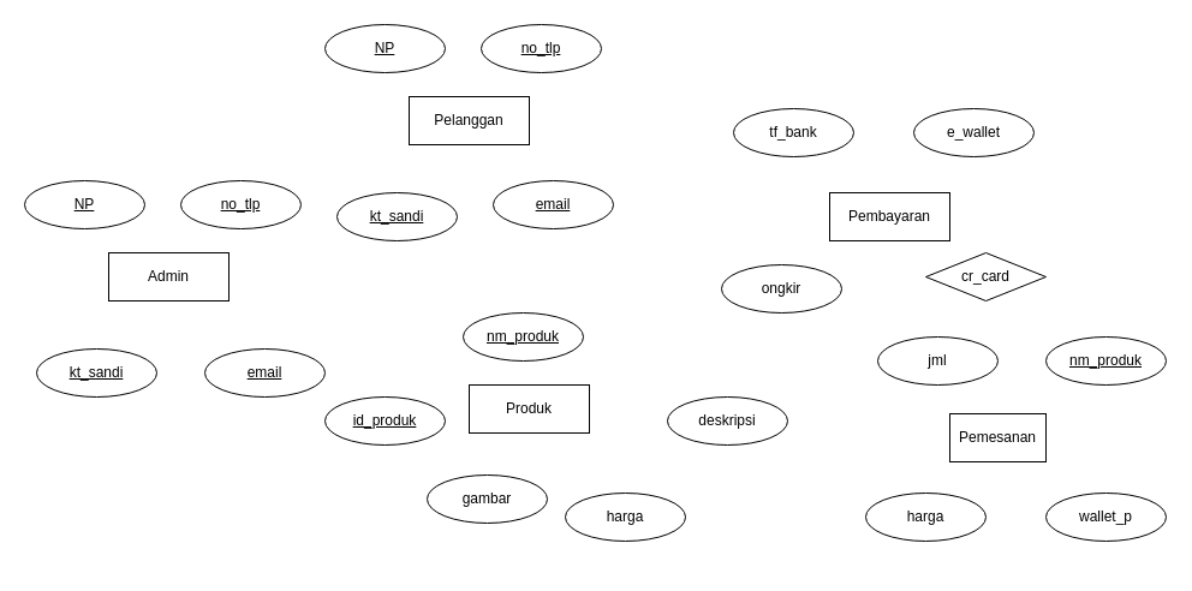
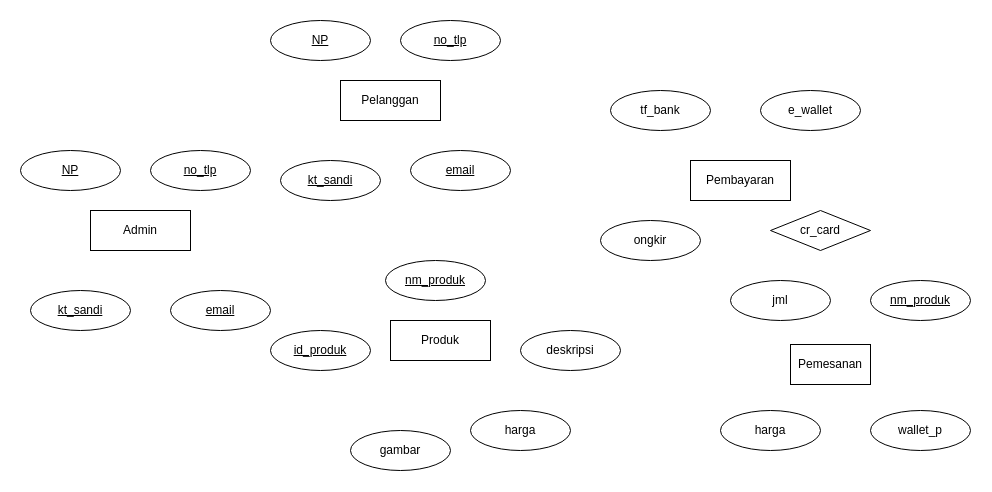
  <mxCell id="0" />
  <mxCell id="1" parent="0" />
  <mxCell id="2" value="Pembayaran" style="whiteSpace=wrap;html=1;align=center;" parent="1" vertex="1"><mxGeometry x="690" y="160" width="100" height="40" as="geometry" /></mxCell>
  <mxCell id="3" value="Admin" style="whiteSpace=wrap;html=1;align=center;" parent="1" vertex="1"><mxGeometry x="90" y="210" width="100" height="40" as="geometry" /></mxCell>
  <mxCell id="4" value="Produk" style="whiteSpace=wrap;html=1;align=center;" parent="1" vertex="1"><mxGeometry x="390" y="320" width="100" height="40" as="geometry" /></mxCell>
  <mxCell id="5" value="Pemesanan" style="whiteSpace=wrap;html=1;align=center;" parent="1" vertex="1"><mxGeometry x="790" y="344" width="80" height="40" as="geometry" /></mxCell>
  <mxCell id="6" value="email" style="ellipse;whiteSpace=wrap;html=1;align=center;fontStyle=4;" parent="1" vertex="1"><mxGeometry x="170" y="290" width="100" height="40" as="geometry" /></mxCell>
  <mxCell id="7" value="no_tlp" style="ellipse;whiteSpace=wrap;html=1;align=center;fontStyle=4;" parent="1" vertex="1"><mxGeometry x="150" y="150" width="100" height="40" as="geometry" /></mxCell>
  <mxCell id="8" value="kt_sandi" style="ellipse;whiteSpace=wrap;html=1;align=center;fontStyle=4;" parent="1" vertex="1"><mxGeometry x="30" y="290" width="100" height="40" as="geometry" /></mxCell>
  <mxCell id="9" value="NP" style="ellipse;whiteSpace=wrap;html=1;align=center;fontStyle=4;" parent="1" vertex="1"><mxGeometry x="20" y="150" width="100" height="40" as="geometry" /></mxCell>
  <mxCell id="10" value="Pelanggan" style="whiteSpace=wrap;html=1;align=center;" parent="1" vertex="1"><mxGeometry x="340" y="80" width="100" height="40" as="geometry" /></mxCell>
  <mxCell id="11" value="email" style="ellipse;whiteSpace=wrap;html=1;align=center;fontStyle=4;" parent="1" vertex="1"><mxGeometry x="410" y="150" width="100" height="40" as="geometry" /></mxCell>
  <mxCell id="12" value="no_tlp" style="ellipse;whiteSpace=wrap;html=1;align=center;fontStyle=4;" parent="1" vertex="1"><mxGeometry x="400" y="20" width="100" height="40" as="geometry" /></mxCell>
  <mxCell id="13" value="kt_sandi" style="ellipse;whiteSpace=wrap;html=1;align=center;fontStyle=4;" parent="1" vertex="1"><mxGeometry x="280" y="160" width="100" height="40" as="geometry" /></mxCell>
  <mxCell id="14" value="NP" style="ellipse;whiteSpace=wrap;html=1;align=center;fontStyle=4;" parent="1" vertex="1"><mxGeometry x="270" y="20" width="100" height="40" as="geometry" /></mxCell>
  <mxCell id="15" value="nm_produk" style="ellipse;whiteSpace=wrap;html=1;align=center;fontStyle=4;" parent="1" vertex="1"><mxGeometry x="385" y="260" width="100" height="40" as="geometry" /></mxCell>
  <mxCell id="16" value="id_produk" style="ellipse;whiteSpace=wrap;html=1;align=center;fontStyle=4;" parent="1" vertex="1"><mxGeometry x="270" y="330" width="100" height="40" as="geometry" /></mxCell>
- <mxCell id="17" value="gambar" style="ellipse;whiteSpace=wrap;html=1;align=center;" parent="1" vertex="1"><mxGeometry x="355" y="395" width="100" height="40" as="geometry" /></mxCell>
+ <mxCell id="17" value="gambar" style="ellipse;whiteSpace=wrap;html=1;align=center;" parent="1" vertex="1"><mxGeometry x="350" y="430" width="100" height="40" as="geometry" /></mxCell>
  <mxCell id="18" value="harga" style="ellipse;whiteSpace=wrap;html=1;align=center;" parent="1" vertex="1"><mxGeometry x="470" y="410" width="100" height="40" as="geometry" /></mxCell>
- <mxCell id="19" value="deskripsi" style="ellipse;whiteSpace=wrap;html=1;align=center;" parent="1" vertex="1"><mxGeometry x="555" y="330" width="100" height="40" as="geometry" /></mxCell>
+ <mxCell id="19" value="deskripsi" style="ellipse;whiteSpace=wrap;html=1;align=center;" parent="1" vertex="1"><mxGeometry x="520" y="330" width="100" height="40" as="geometry" /></mxCell>
  <mxCell id="20" value="ongkir" style="ellipse;whiteSpace=wrap;html=1;align=center;" parent="1" vertex="1"><mxGeometry x="600" y="220" width="100" height="40" as="geometry" /></mxCell>
  <mxCell id="21" value="cr_card" style="rhombus;whiteSpace=wrap;html=1;align=center;" parent="1" vertex="1"><mxGeometry x="770" y="210" width="100" height="40" as="geometry" /></mxCell>
  <mxCell id="22" value="tf_bank" style="ellipse;whiteSpace=wrap;html=1;align=center;" parent="1" vertex="1"><mxGeometry x="610" y="90" width="100" height="40" as="geometry" /></mxCell>
  <mxCell id="23" value="e_wallet" style="ellipse;whiteSpace=wrap;html=1;align=center;" parent="1" vertex="1"><mxGeometry x="760" y="90" width="100" height="40" as="geometry" /></mxCell>
  <mxCell id="24" value="nm_produk" style="ellipse;whiteSpace=wrap;html=1;align=center;fontStyle=4;" parent="1" vertex="1"><mxGeometry x="870" y="280" width="100" height="40" as="geometry" /></mxCell>
  <mxCell id="25" value="jml" style="ellipse;whiteSpace=wrap;html=1;align=center;" parent="1" vertex="1"><mxGeometry x="730" y="280" width="100" height="40" as="geometry" /></mxCell>
  <mxCell id="26" value="wallet_p" style="ellipse;whiteSpace=wrap;html=1;align=center;" parent="1" vertex="1"><mxGeometry x="870" y="410" width="100" height="40" as="geometry" /></mxCell>
  <mxCell id="27" value="harga" style="ellipse;whiteSpace=wrap;html=1;align=center;" parent="1" vertex="1"><mxGeometry x="720" y="410" width="100" height="40" as="geometry" /></mxCell>
